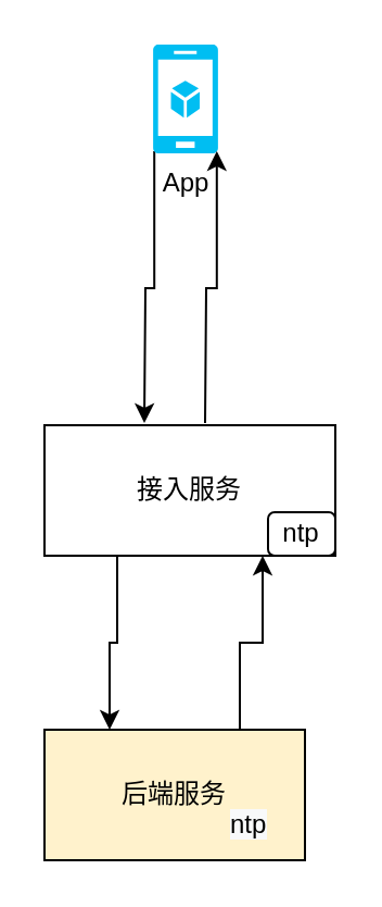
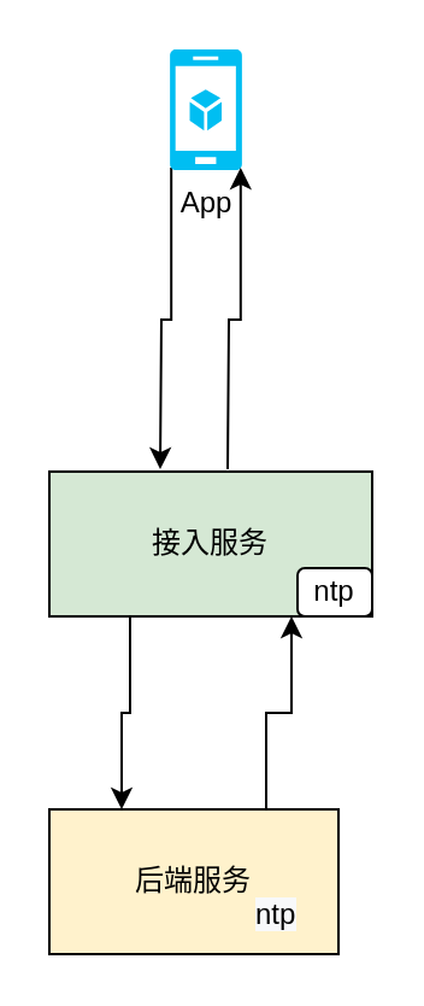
  <mxCell id="0" />
  <mxCell id="1" parent="0" />
  <mxCell id="2" style="edgeStyle=orthogonalEdgeStyle;rounded=0;orthogonalLoop=1;jettySize=auto;html=1;exitX=0.02;exitY=0.98;exitDx=0;exitDy=0;exitPerimeter=0;" edge="1" parent="1" source="3"><mxGeometry relative="1" as="geometry"><mxPoint x="66" y="194" as="targetPoint" /><Array as="points" /></mxGeometry></mxCell>
  <mxCell id="3" value="App" style="verticalLabelPosition=bottom;html=1;verticalAlign=top;align=center;strokeColor=none;fillColor=#00BEF2;shape=mxgraph.azure.mobile_services;pointerEvents=1;" vertex="1" parent="1"><mxGeometry x="70" y="20" width="30" height="50" as="geometry" /></mxCell>
  <mxCell id="4" style="edgeStyle=orthogonalEdgeStyle;rounded=0;orthogonalLoop=1;jettySize=auto;html=1;exitX=0.25;exitY=1;exitDx=0;exitDy=0;entryX=0.25;entryY=0;entryDx=0;entryDy=0;" edge="1" parent="1" source="6" target="8"><mxGeometry relative="1" as="geometry" /></mxCell>
  <mxCell id="5" style="edgeStyle=orthogonalEdgeStyle;rounded=0;orthogonalLoop=1;jettySize=auto;html=1;entryX=0.98;entryY=0.98;entryDx=0;entryDy=0;entryPerimeter=0;" edge="1" parent="1" target="3"><mxGeometry relative="1" as="geometry"><mxPoint x="94" y="194" as="sourcePoint" /></mxGeometry></mxCell>
- <mxCell id="6" value="接入服务" style="rounded=0;whiteSpace=wrap;html=1;" vertex="1" parent="1"><mxGeometry x="20" y="195" width="134" height="60" as="geometry" /></mxCell>
+ <mxCell id="6" value="接入服务" style="rounded=0;whiteSpace=wrap;html=1;fillColor=#d5e8d4;" vertex="1" parent="1"><mxGeometry x="20" y="195" width="134" height="60" as="geometry" /></mxCell>
  <mxCell id="7" style="edgeStyle=orthogonalEdgeStyle;rounded=0;orthogonalLoop=1;jettySize=auto;html=1;exitX=0.75;exitY=0;exitDx=0;exitDy=0;entryX=0.75;entryY=1;entryDx=0;entryDy=0;" edge="1" parent="1" source="8" target="6"><mxGeometry relative="1" as="geometry" /></mxCell>
  <mxCell id="8" value="后端服务" style="rounded=0;whiteSpace=wrap;html=1;fillColor=#fff2cc;" vertex="1" parent="1"><mxGeometry x="20" y="335" width="120" height="60" as="geometry" /></mxCell>
  <mxCell id="9" value="ntp" style="rounded=1;whiteSpace=wrap;html=1;" vertex="1" parent="1"><mxGeometry x="123" y="235" width="31" height="20" as="geometry" /></mxCell>
  <mxCell id="10" value="&lt;span style=&quot;color: rgb(0, 0, 0); font-family: helvetica; font-size: 12px; font-style: normal; font-weight: 400; letter-spacing: normal; text-align: center; text-indent: 0px; text-transform: none; word-spacing: 0px; background-color: rgb(248, 249, 250); display: inline; float: none;&quot;&gt;ntp&lt;/span&gt;" style="text;whiteSpace=wrap;html=1;" vertex="1" parent="1"><mxGeometry x="104" y="365" width="40" height="30" as="geometry" /></mxCell>
